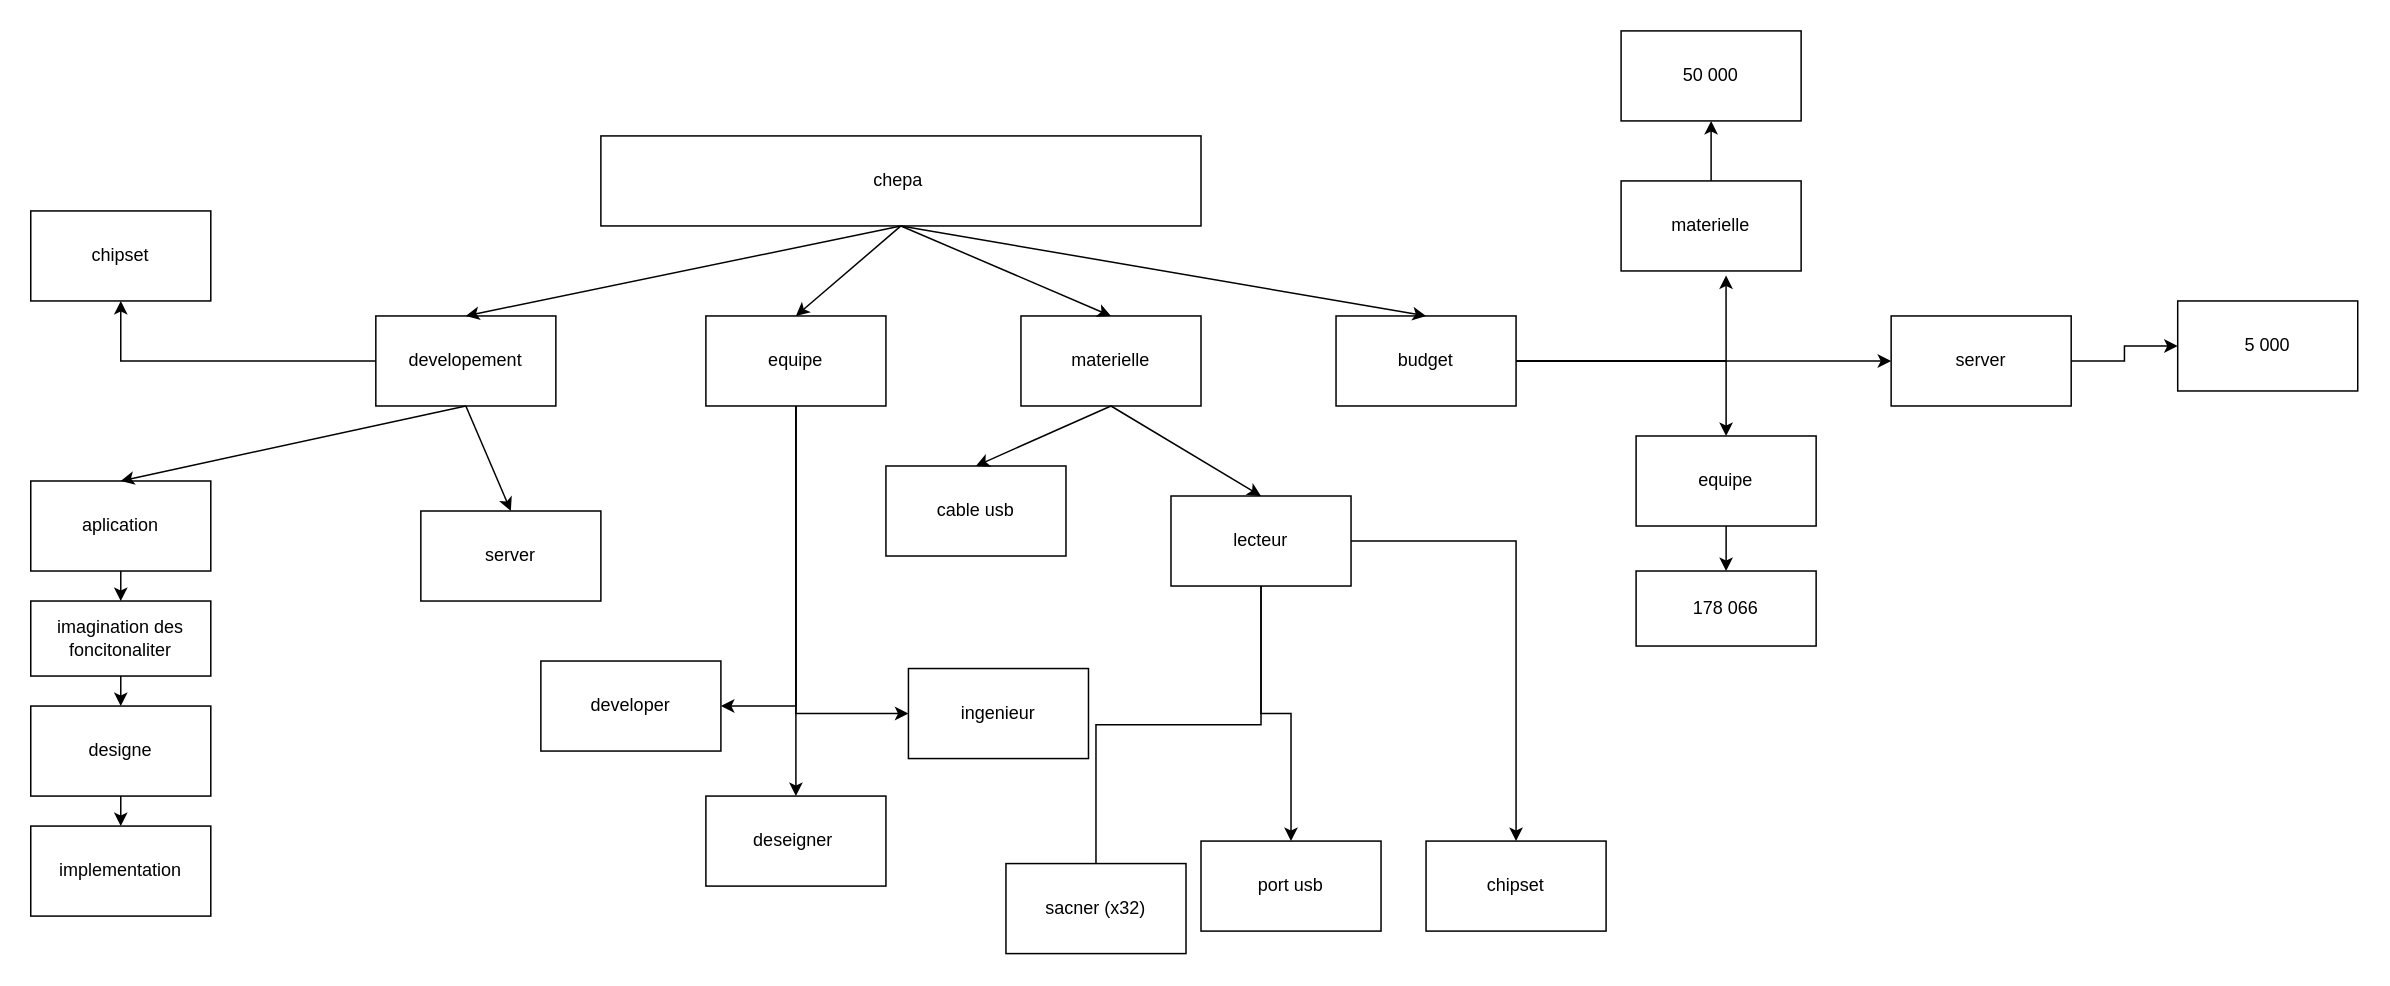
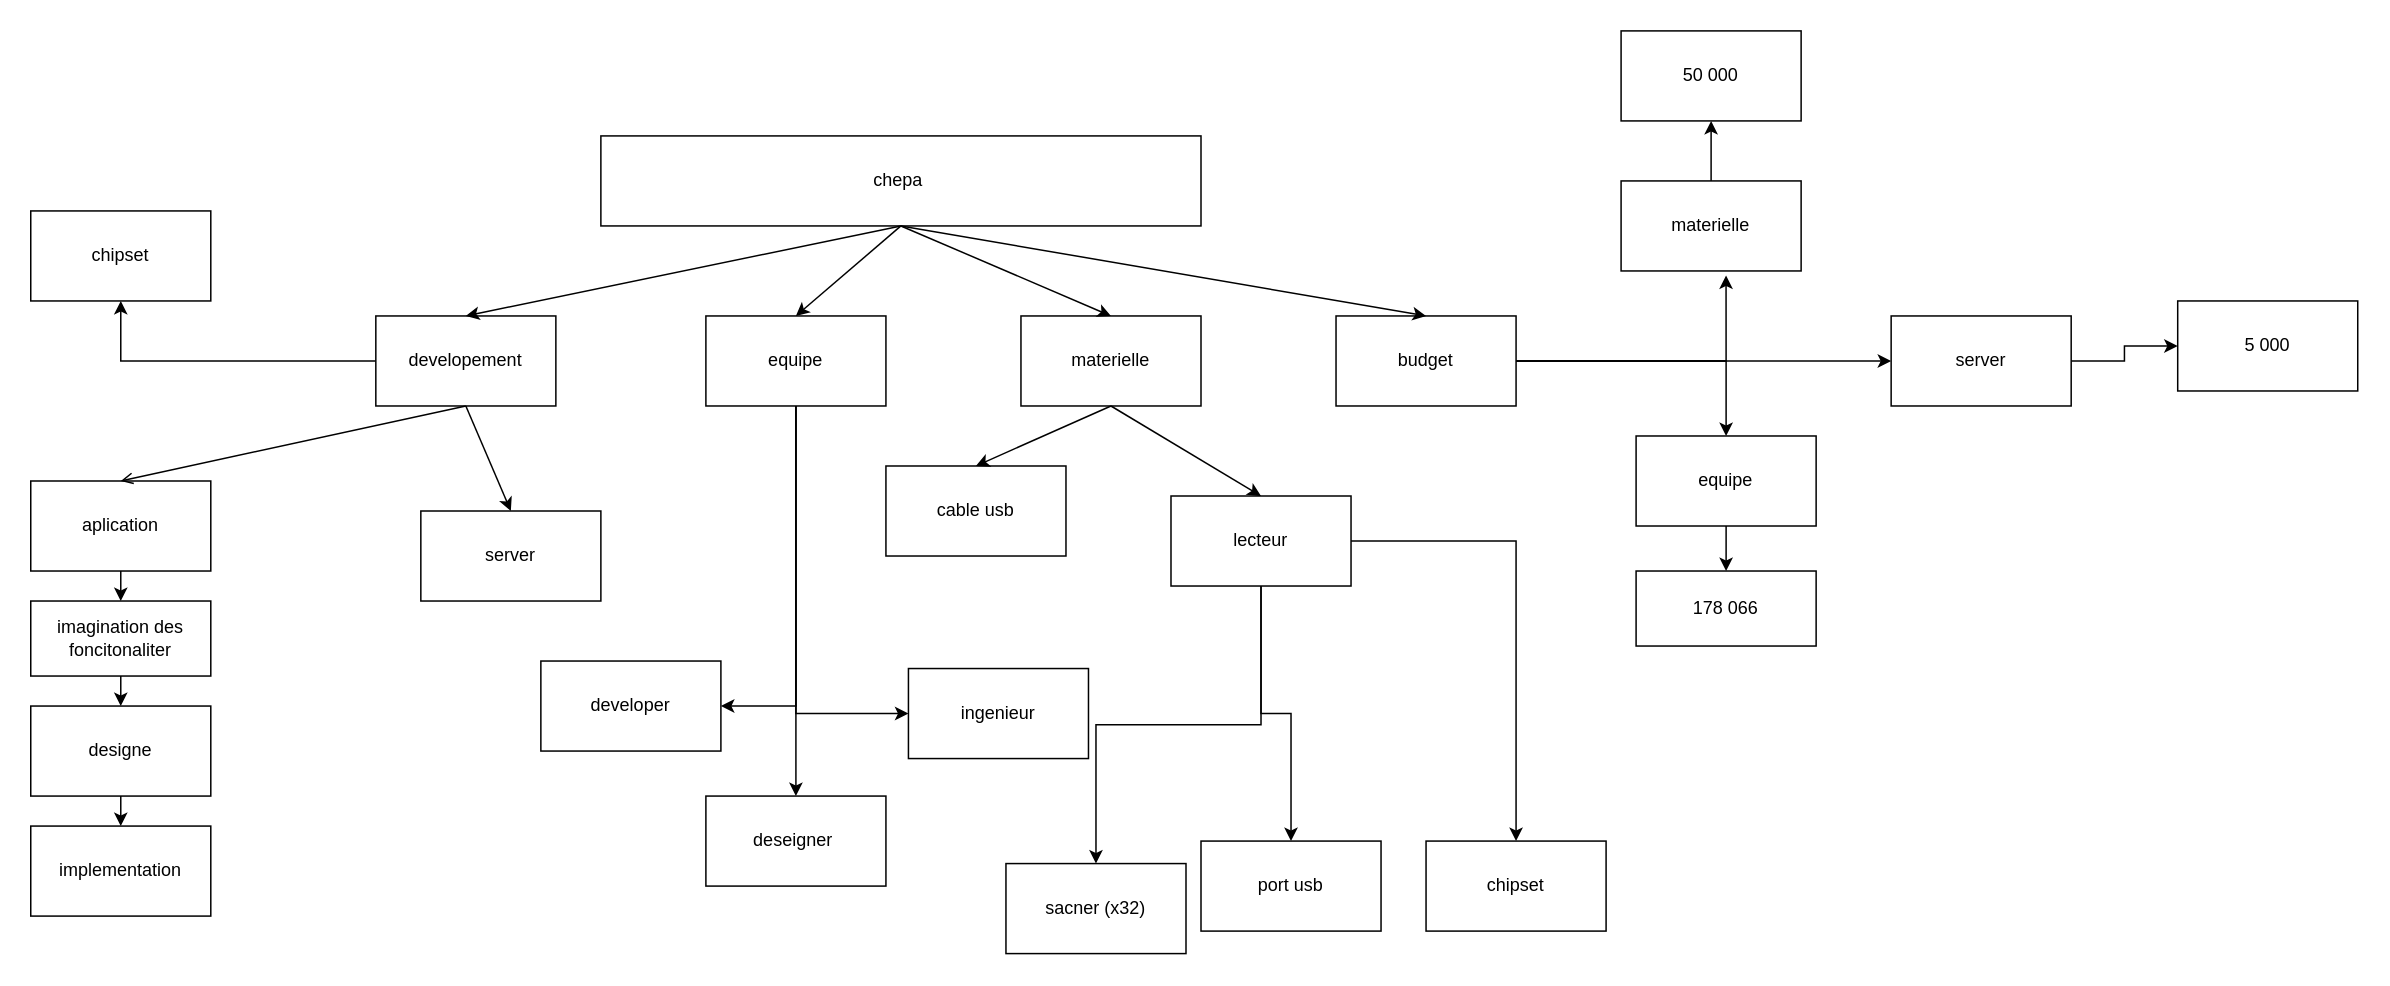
  <mxCell id="0" />
  <mxCell id="1" parent="0" />
  <mxCell id="2" value="chepa&amp;nbsp;" style="rounded=0;whiteSpace=wrap;html=1;" parent="1" vertex="1"><mxGeometry x="400" y="90" width="400" height="60" as="geometry" /></mxCell>
  <mxCell id="3" value="" style="edgeStyle=orthogonalEdgeStyle;rounded=0;orthogonalLoop=1;jettySize=auto;html=1;" parent="1" source="4" target="50" edge="1"><mxGeometry relative="1" as="geometry" /></mxCell>
  <mxCell id="4" value="developement" style="rounded=0;whiteSpace=wrap;html=1;" parent="1" vertex="1"><mxGeometry x="250" y="210" width="120" height="60" as="geometry" /></mxCell>
  <mxCell id="5" style="edgeStyle=orthogonalEdgeStyle;rounded=0;orthogonalLoop=1;jettySize=auto;html=1;exitX=0.5;exitY=1;exitDx=0;exitDy=0;" parent="1" source="8" edge="1"><mxGeometry relative="1" as="geometry"><mxPoint x="530" y="530" as="targetPoint" /><Array as="points"><mxPoint x="530" y="470" /><mxPoint x="530" y="470" /></Array></mxGeometry></mxCell>
  <mxCell id="6" style="edgeStyle=orthogonalEdgeStyle;rounded=0;orthogonalLoop=1;jettySize=auto;html=1;exitX=0.5;exitY=1;exitDx=0;exitDy=0;entryX=0;entryY=0.5;entryDx=0;entryDy=0;" parent="1" source="8" target="27" edge="1"><mxGeometry relative="1" as="geometry" /></mxCell>
  <mxCell id="7" style="edgeStyle=orthogonalEdgeStyle;rounded=0;orthogonalLoop=1;jettySize=auto;html=1;exitX=0.5;exitY=1;exitDx=0;exitDy=0;entryX=1;entryY=0.5;entryDx=0;entryDy=0;" parent="1" source="8" target="25" edge="1"><mxGeometry relative="1" as="geometry" /></mxCell>
  <mxCell id="8" value="equipe" style="rounded=0;whiteSpace=wrap;html=1;" parent="1" vertex="1"><mxGeometry x="470" y="210" width="120" height="60" as="geometry" /></mxCell>
  <mxCell id="9" value="materielle" style="rounded=0;whiteSpace=wrap;html=1;" parent="1" vertex="1"><mxGeometry x="680" y="210" width="120" height="60" as="geometry" /></mxCell>
  <mxCell id="10" style="edgeStyle=orthogonalEdgeStyle;rounded=0;orthogonalLoop=1;jettySize=auto;html=1;exitX=1;exitY=0.5;exitDx=0;exitDy=0;entryX=0.5;entryY=0;entryDx=0;entryDy=0;" parent="1" source="13" target="30" edge="1"><mxGeometry relative="1" as="geometry" /></mxCell>
  <mxCell id="11" style="edgeStyle=orthogonalEdgeStyle;rounded=0;orthogonalLoop=1;jettySize=auto;html=1;exitX=1;exitY=0.5;exitDx=0;exitDy=0;entryX=0.583;entryY=1.05;entryDx=0;entryDy=0;entryPerimeter=0;" parent="1" source="13" target="36" edge="1"><mxGeometry relative="1" as="geometry" /></mxCell>
  <mxCell id="12" style="edgeStyle=orthogonalEdgeStyle;rounded=0;orthogonalLoop=1;jettySize=auto;html=1;exitX=1;exitY=0.5;exitDx=0;exitDy=0;" parent="1" source="13" edge="1"><mxGeometry relative="1" as="geometry"><mxPoint x="1260" y="240" as="targetPoint" /></mxGeometry></mxCell>
  <mxCell id="13" value="budget" style="rounded=0;whiteSpace=wrap;html=1;" parent="1" vertex="1"><mxGeometry x="890" y="210" width="120" height="60" as="geometry" /></mxCell>
  <mxCell id="14" value="" style="endArrow=classic;html=1;rounded=0;exitX=0.5;exitY=1;exitDx=0;exitDy=0;entryX=0.5;entryY=0;entryDx=0;entryDy=0;" parent="1" source="2" target="4" edge="1"><mxGeometry width="50" height="50" relative="1" as="geometry"><mxPoint x="590" y="450" as="sourcePoint" /><mxPoint x="640" y="400" as="targetPoint" /></mxGeometry></mxCell>
  <mxCell id="15" value="" style="endArrow=classic;html=1;rounded=0;exitX=0.5;exitY=1;exitDx=0;exitDy=0;entryX=0.5;entryY=0;entryDx=0;entryDy=0;" parent="1" source="2" target="8" edge="1"><mxGeometry width="50" height="50" relative="1" as="geometry"><mxPoint x="590" y="450" as="sourcePoint" /><mxPoint x="640" y="400" as="targetPoint" /></mxGeometry></mxCell>
  <mxCell id="16" value="" style="endArrow=classic;html=1;rounded=0;exitX=0.5;exitY=1;exitDx=0;exitDy=0;entryX=0.5;entryY=0;entryDx=0;entryDy=0;" parent="1" source="2" target="13" edge="1"><mxGeometry width="50" height="50" relative="1" as="geometry"><mxPoint x="590" y="450" as="sourcePoint" /><mxPoint x="640" y="400" as="targetPoint" /></mxGeometry></mxCell>
  <mxCell id="17" value="" style="endArrow=classic;html=1;rounded=0;exitX=0.5;exitY=1;exitDx=0;exitDy=0;entryX=0.5;entryY=0;entryDx=0;entryDy=0;" parent="1" source="2" target="9" edge="1"><mxGeometry width="50" height="50" relative="1" as="geometry"><mxPoint x="590" y="450" as="sourcePoint" /><mxPoint x="640" y="400" as="targetPoint" /></mxGeometry></mxCell>
  <mxCell id="18" value="aplication" style="rounded=0;whiteSpace=wrap;html=1;" parent="1" vertex="1"><mxGeometry x="20" y="320" width="120" height="60" as="geometry" /></mxCell>
  <mxCell id="19" value="server" style="rounded=0;whiteSpace=wrap;html=1;" parent="1" vertex="1"><mxGeometry x="280" y="340" width="120" height="60" as="geometry" /></mxCell>
- <mxCell id="20" value="" style="endArrow=classic;html=1;rounded=0;exitX=0.5;exitY=1;exitDx=0;exitDy=0;entryX=0.5;entryY=0;entryDx=0;entryDy=0;" parent="1" source="4" target="18" edge="1"><mxGeometry width="50" height="50" relative="1" as="geometry"><mxPoint x="590" y="450" as="sourcePoint" /><mxPoint x="640" y="400" as="targetPoint" /></mxGeometry></mxCell>
+ <mxCell id="20" value="" style="endArrow=open;html=1;rounded=0;exitX=0.5;exitY=1;exitDx=0;exitDy=0;entryX=0.5;entryY=0;entryDx=0;entryDy=0;" parent="1" source="4" target="18" edge="1"><mxGeometry width="50" height="50" relative="1" as="geometry"><mxPoint x="590" y="450" as="sourcePoint" /><mxPoint x="640" y="400" as="targetPoint" /></mxGeometry></mxCell>
  <mxCell id="21" value="" style="endArrow=classic;html=1;rounded=0;entryX=0.5;entryY=0;entryDx=0;entryDy=0;" parent="1" target="19" edge="1"><mxGeometry width="50" height="50" relative="1" as="geometry"><mxPoint x="310" y="270" as="sourcePoint" /><mxPoint x="640" y="400" as="targetPoint" /></mxGeometry></mxCell>
  <mxCell id="22" value="imagination des foncitonaliter" style="rounded=0;whiteSpace=wrap;html=1;" parent="1" vertex="1"><mxGeometry x="20" y="400" width="120" height="50" as="geometry" /></mxCell>
  <mxCell id="23" value="designe" style="rounded=0;whiteSpace=wrap;html=1;" parent="1" vertex="1"><mxGeometry x="20" y="470" width="120" height="60" as="geometry" /></mxCell>
  <mxCell id="24" value="implementation" style="rounded=0;whiteSpace=wrap;html=1;" parent="1" vertex="1"><mxGeometry x="20" y="550" width="120" height="60" as="geometry" /></mxCell>
  <mxCell id="25" value="developer" style="rounded=0;whiteSpace=wrap;html=1;" parent="1" vertex="1"><mxGeometry x="360" y="440" width="120" height="60" as="geometry" /></mxCell>
  <mxCell id="26" value="deseigner&amp;nbsp;" style="rounded=0;whiteSpace=wrap;html=1;" parent="1" vertex="1"><mxGeometry x="470" y="530" width="120" height="60" as="geometry" /></mxCell>
  <mxCell id="27" value="ingenieur" style="rounded=0;whiteSpace=wrap;html=1;" parent="1" vertex="1"><mxGeometry x="605" y="445" width="120" height="60" as="geometry" /></mxCell>
  <mxCell id="28" value="cable usb" style="rounded=0;whiteSpace=wrap;html=1;" parent="1" vertex="1"><mxGeometry x="590" y="310" width="120" height="60" as="geometry" /></mxCell>
  <mxCell id="29" style="edgeStyle=orthogonalEdgeStyle;rounded=0;orthogonalLoop=1;jettySize=auto;html=1;exitX=0.5;exitY=1;exitDx=0;exitDy=0;entryX=0.5;entryY=0;entryDx=0;entryDy=0;" parent="1" source="30" target="41" edge="1"><mxGeometry relative="1" as="geometry" /></mxCell>
  <mxCell id="30" value="equipe" style="rounded=0;whiteSpace=wrap;html=1;" parent="1" vertex="1"><mxGeometry x="1090" y="290" width="120" height="60" as="geometry" /></mxCell>
- <mxCell id="31" value="" style="edgeStyle=orthogonalEdgeStyle;rounded=0;orthogonalLoop=1;jettySize=auto;html=1;endArrow=none;" parent="1" source="34" target="42" edge="1"><mxGeometry relative="1" as="geometry" /></mxCell>
+ <mxCell id="31" value="" style="edgeStyle=orthogonalEdgeStyle;rounded=0;orthogonalLoop=1;jettySize=auto;html=1;" parent="1" source="34" target="42" edge="1"><mxGeometry relative="1" as="geometry" /></mxCell>
  <mxCell id="32" value="" style="edgeStyle=orthogonalEdgeStyle;rounded=0;orthogonalLoop=1;jettySize=auto;html=1;" parent="1" source="34" target="43" edge="1"><mxGeometry relative="1" as="geometry" /></mxCell>
  <mxCell id="33" value="" style="edgeStyle=orthogonalEdgeStyle;rounded=0;orthogonalLoop=1;jettySize=auto;html=1;" parent="1" source="34" target="49" edge="1"><mxGeometry relative="1" as="geometry" /></mxCell>
  <mxCell id="34" value="lecteur" style="rounded=0;whiteSpace=wrap;html=1;" parent="1" vertex="1"><mxGeometry x="780" y="330" width="120" height="60" as="geometry" /></mxCell>
  <mxCell id="35" style="edgeStyle=orthogonalEdgeStyle;rounded=0;orthogonalLoop=1;jettySize=auto;html=1;exitX=0.5;exitY=0;exitDx=0;exitDy=0;entryX=0.5;entryY=1;entryDx=0;entryDy=0;" parent="1" source="36" target="39" edge="1"><mxGeometry relative="1" as="geometry" /></mxCell>
  <mxCell id="36" value="materielle" style="rounded=0;whiteSpace=wrap;html=1;" parent="1" vertex="1"><mxGeometry x="1080" y="120" width="120" height="60" as="geometry" /></mxCell>
  <mxCell id="37" style="edgeStyle=orthogonalEdgeStyle;rounded=0;orthogonalLoop=1;jettySize=auto;html=1;exitX=1;exitY=0.5;exitDx=0;exitDy=0;entryX=0;entryY=0.5;entryDx=0;entryDy=0;" parent="1" source="38" target="40" edge="1"><mxGeometry relative="1" as="geometry" /></mxCell>
  <mxCell id="38" value="server" style="rounded=0;whiteSpace=wrap;html=1;" parent="1" vertex="1"><mxGeometry x="1260" y="210" width="120" height="60" as="geometry" /></mxCell>
  <mxCell id="39" value="50 000" style="rounded=0;whiteSpace=wrap;html=1;" parent="1" vertex="1"><mxGeometry x="1080" width="120" height="60" as="geometry" y="20" /></mxCell>
  <mxCell id="40" value="5 000" style="rounded=0;whiteSpace=wrap;html=1;" parent="1" vertex="1"><mxGeometry x="1451" y="200" width="120" height="60" as="geometry" /></mxCell>
  <mxCell id="41" value="178 066" style="rounded=0;whiteSpace=wrap;html=1;" parent="1" vertex="1"><mxGeometry x="1090" y="380" width="120" height="50" as="geometry" /></mxCell>
  <mxCell id="42" value="sacner (x32)" style="rounded=0;whiteSpace=wrap;html=1;" parent="1" vertex="1"><mxGeometry x="670" y="575" width="120" height="60" as="geometry" /></mxCell>
  <mxCell id="43" value="port usb" style="rounded=0;whiteSpace=wrap;html=1;" parent="1" vertex="1"><mxGeometry x="800" y="560" width="120" height="60" as="geometry" /></mxCell>
  <mxCell id="44" value="" style="endArrow=classic;html=1;rounded=0;exitX=0.5;exitY=1;exitDx=0;exitDy=0;" parent="1" source="18" target="22" edge="1"><mxGeometry width="50" height="50" relative="1" as="geometry"><mxPoint x="460" y="590" as="sourcePoint" /><mxPoint x="510" y="540" as="targetPoint" /></mxGeometry></mxCell>
  <mxCell id="45" value="" style="endArrow=classic;html=1;rounded=0;exitX=0.5;exitY=1;exitDx=0;exitDy=0;entryX=0.5;entryY=0;entryDx=0;entryDy=0;" parent="1" source="22" target="23" edge="1"><mxGeometry width="50" height="50" relative="1" as="geometry"><mxPoint x="460" y="590" as="sourcePoint" /><mxPoint x="510" y="540" as="targetPoint" /></mxGeometry></mxCell>
  <mxCell id="46" value="" style="endArrow=classic;html=1;rounded=0;exitX=0.5;exitY=1;exitDx=0;exitDy=0;" parent="1" source="23" target="24" edge="1"><mxGeometry width="50" height="50" relative="1" as="geometry"><mxPoint x="460" y="590" as="sourcePoint" /><mxPoint x="510" y="540" as="targetPoint" /></mxGeometry></mxCell>
  <mxCell id="47" value="" style="endArrow=classic;html=1;rounded=0;exitX=0.5;exitY=1;exitDx=0;exitDy=0;entryX=0.5;entryY=0;entryDx=0;entryDy=0;" parent="1" source="9" target="28" edge="1"><mxGeometry width="50" height="50" relative="1" as="geometry"><mxPoint x="460" y="590" as="sourcePoint" /><mxPoint x="510" y="540" as="targetPoint" /></mxGeometry></mxCell>
  <mxCell id="48" value="" style="endArrow=classic;html=1;rounded=0;entryX=0.5;entryY=0;entryDx=0;entryDy=0;" parent="1" target="34" edge="1"><mxGeometry width="50" height="50" relative="1" as="geometry"><mxPoint x="740" y="270" as="sourcePoint" /><mxPoint x="510" y="540" as="targetPoint" /></mxGeometry></mxCell>
  <mxCell id="49" value="chipset" style="rounded=0;whiteSpace=wrap;html=1;" parent="1" vertex="1"><mxGeometry x="950" y="560" width="120" height="60" as="geometry" /></mxCell>
  <mxCell id="50" value="chipset" style="rounded=0;whiteSpace=wrap;html=1;" parent="1" vertex="1"><mxGeometry x="20" y="140" width="120" height="60" as="geometry" /></mxCell>
